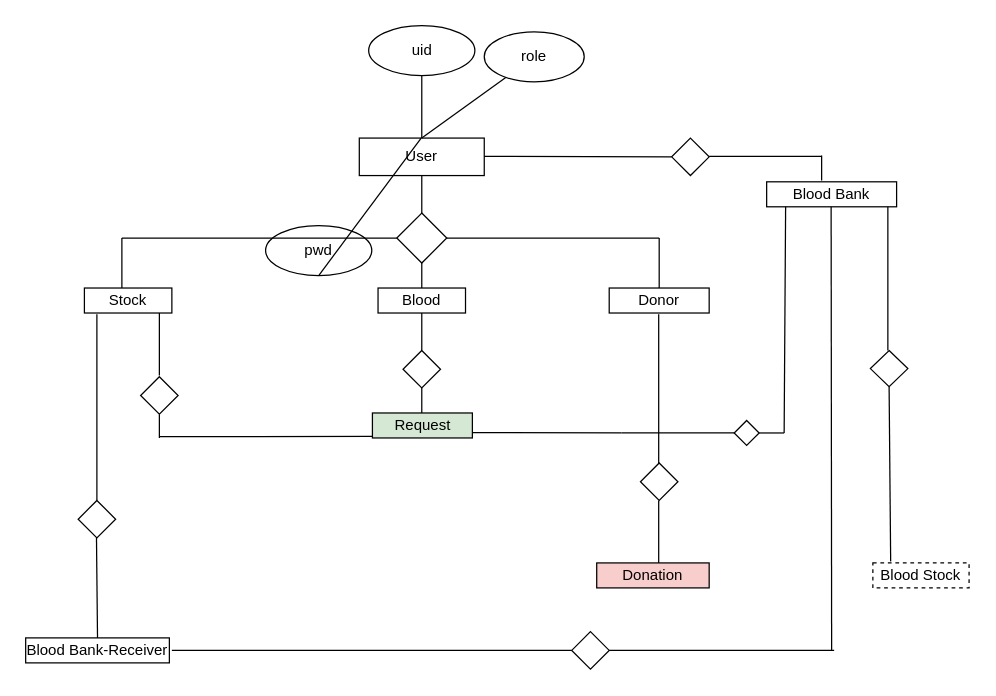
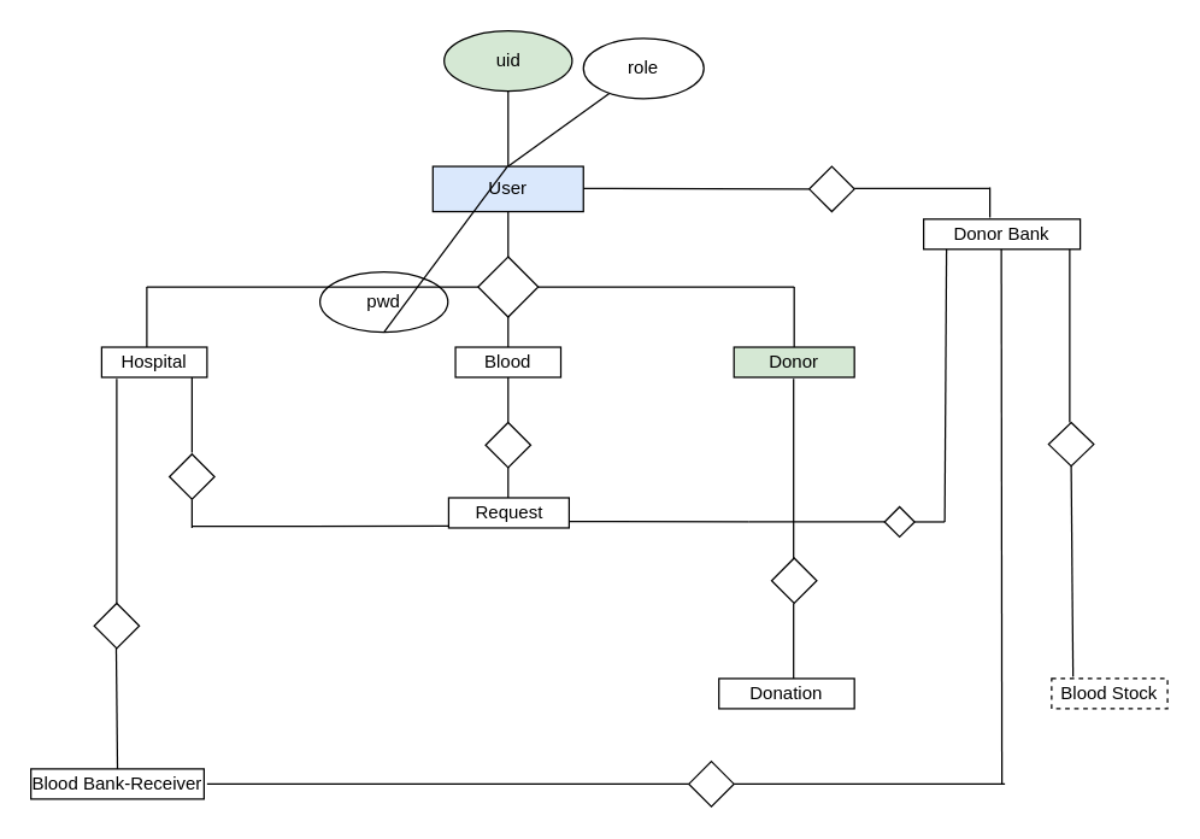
  <mxCell id="0" />
  <mxCell id="1" parent="0" />
- <mxCell id="2" value="User" style="rounded=0;whiteSpace=wrap;html=1;" parent="1" vertex="1"><mxGeometry x="287" y="110" width="100" height="30" as="geometry" /></mxCell>
+ <mxCell id="2" value="User" style="rounded=0;whiteSpace=wrap;html=1;fillColor=#dae8fc;" parent="1" vertex="1"><mxGeometry x="287" y="110" width="100" height="30" as="geometry" /></mxCell>
  <mxCell id="3" value="" style="endArrow=none;html=1;rounded=0;" parent="1" target="4" edge="1"><mxGeometry width="50" height="50" relative="1" as="geometry"><mxPoint x="337" y="110" as="sourcePoint" /><mxPoint x="387" y="60" as="targetPoint" /></mxGeometry></mxCell>
  <mxCell id="4" value="role" style="ellipse;whiteSpace=wrap;html=1;" parent="1" vertex="1"><mxGeometry x="387" y="25" width="80" height="40" as="geometry" /></mxCell>
  <mxCell id="5" value="" style="endArrow=none;html=1;rounded=0;" parent="1" edge="1"><mxGeometry width="50" height="50" relative="1" as="geometry"><mxPoint x="337" y="110" as="sourcePoint" /><mxPoint x="337" y="60" as="targetPoint" /></mxGeometry></mxCell>
- <mxCell id="6" value="uid" style="ellipse;whiteSpace=wrap;html=1;" parent="1" vertex="1"><mxGeometry x="294.5" y="20" width="85" height="40" as="geometry" /></mxCell>
+ <mxCell id="6" value="uid" style="ellipse;whiteSpace=wrap;html=1;fillColor=#d5e8d4;" parent="1" vertex="1"><mxGeometry x="294.5" y="20" width="85" height="40" as="geometry" /></mxCell>
  <mxCell id="7" value="pwd" style="ellipse;whiteSpace=wrap;html=1;" parent="1" vertex="1"><mxGeometry x="212" y="180" width="85" height="40" as="geometry" /></mxCell>
  <mxCell id="8" value="" style="endArrow=none;html=1;rounded=0;entryX=0.5;entryY=1;entryDx=0;entryDy=0;" parent="1" target="7" edge="1"><mxGeometry width="50" height="50" relative="1" as="geometry"><mxPoint x="336.5" y="110" as="sourcePoint" /><mxPoint x="336.5" y="60" as="targetPoint" /></mxGeometry></mxCell>
  <mxCell id="9" value="" style="rhombus;whiteSpace=wrap;html=1;" parent="1" vertex="1"><mxGeometry x="317" y="170" width="40" height="40" as="geometry" /></mxCell>
  <mxCell id="10" value="" style="endArrow=none;html=1;rounded=0;exitX=0.5;exitY=0;exitDx=0;exitDy=0;" parent="1" source="9" edge="1"><mxGeometry width="50" height="50" relative="1" as="geometry"><mxPoint x="377" y="200" as="sourcePoint" /><mxPoint x="337" y="140" as="targetPoint" /></mxGeometry></mxCell>
  <mxCell id="11" value="" style="endArrow=none;html=1;rounded=0;exitX=0;exitY=0.5;exitDx=0;exitDy=0;" parent="1" source="9" edge="1"><mxGeometry width="50" height="50" relative="1" as="geometry"><mxPoint x="337" y="330" as="sourcePoint" /><mxPoint x="97" y="190" as="targetPoint" /></mxGeometry></mxCell>
  <mxCell id="12" value="" style="endArrow=none;html=1;rounded=0;" parent="1" edge="1"><mxGeometry width="50" height="50" relative="1" as="geometry"><mxPoint x="97" y="230" as="sourcePoint" /><mxPoint x="97" y="190" as="targetPoint" /></mxGeometry></mxCell>
- <mxCell id="13" value="Stock" style="rounded=0;whiteSpace=wrap;html=1;" parent="1" vertex="1"><mxGeometry x="67" y="230" width="70" height="20" as="geometry" /></mxCell>
+ <mxCell id="13" value="Hospital" style="rounded=0;whiteSpace=wrap;html=1;" parent="1" vertex="1"><mxGeometry x="67" y="230" width="70" height="20" as="geometry" /></mxCell>
  <mxCell id="14" value="" style="endArrow=none;html=1;rounded=0;entryX=0.5;entryY=1;entryDx=0;entryDy=0;" parent="1" target="9" edge="1"><mxGeometry width="50" height="50" relative="1" as="geometry"><mxPoint x="337" y="230" as="sourcePoint" /><mxPoint x="337" y="220" as="targetPoint" /></mxGeometry></mxCell>
  <mxCell id="15" value="Blood" style="rounded=0;whiteSpace=wrap;html=1;" parent="1" vertex="1"><mxGeometry x="302" y="230" width="70" height="20" as="geometry" /></mxCell>
  <mxCell id="16" value="" style="endArrow=none;html=1;rounded=0;" parent="1" source="9" edge="1"><mxGeometry width="50" height="50" relative="1" as="geometry"><mxPoint x="357" y="190" as="sourcePoint" /><mxPoint x="527" y="190" as="targetPoint" /></mxGeometry></mxCell>
  <mxCell id="17" value="" style="endArrow=none;html=1;rounded=0;" parent="1" edge="1"><mxGeometry width="50" height="50" relative="1" as="geometry"><mxPoint x="527" y="230" as="sourcePoint" /><mxPoint x="527" y="190" as="targetPoint" /></mxGeometry></mxCell>
- <mxCell id="18" value="Donor" style="rounded=0;whiteSpace=wrap;html=1;" parent="1" vertex="1"><mxGeometry x="487" y="230" width="80" height="20" as="geometry" /></mxCell>
+ <mxCell id="18" value="Donor" style="rounded=0;whiteSpace=wrap;html=1;fillColor=#d5e8d4;" parent="1" vertex="1"><mxGeometry x="487" y="230" width="80" height="20" as="geometry" /></mxCell>
  <mxCell id="19" value="" style="endArrow=none;html=1;rounded=0;exitX=1;exitY=0.25;exitDx=0;exitDy=0;" parent="1" edge="1"><mxGeometry width="50" height="50" relative="1" as="geometry"><mxPoint x="387" y="124.66" as="sourcePoint" /><mxPoint x="537" y="125" as="targetPoint" /></mxGeometry></mxCell>
  <mxCell id="20" value="" style="rhombus;whiteSpace=wrap;html=1;" parent="1" vertex="1"><mxGeometry x="537" y="110" width="30" height="30" as="geometry" /></mxCell>
  <mxCell id="21" value="" style="endArrow=none;html=1;rounded=0;" parent="1" edge="1"><mxGeometry width="50" height="50" relative="1" as="geometry"><mxPoint x="567" y="124.71" as="sourcePoint" /><mxPoint x="657" y="124.71" as="targetPoint" /></mxGeometry></mxCell>
  <mxCell id="22" value="" style="endArrow=none;html=1;rounded=0;" parent="1" edge="1"><mxGeometry width="50" height="50" relative="1" as="geometry"><mxPoint x="657" y="144" as="sourcePoint" /><mxPoint x="657" y="124" as="targetPoint" /></mxGeometry></mxCell>
- <mxCell id="23" value="Blood Bank" style="rounded=0;whiteSpace=wrap;html=1;" parent="1" vertex="1"><mxGeometry x="613" y="145" width="104" height="20" as="geometry" /></mxCell>
+ <mxCell id="23" value="Donor Bank" style="rounded=0;whiteSpace=wrap;html=1;" parent="1" vertex="1"><mxGeometry x="613" y="145" width="104" height="20" as="geometry" /></mxCell>
  <mxCell id="24" value="" style="endArrow=none;html=1;rounded=0;entryX=0.5;entryY=1;entryDx=0;entryDy=0;" parent="1" target="15" edge="1"><mxGeometry width="50" height="50" relative="1" as="geometry"><mxPoint x="337" y="280" as="sourcePoint" /><mxPoint x="377" y="320" as="targetPoint" /></mxGeometry></mxCell>
  <mxCell id="25" value="" style="rhombus;whiteSpace=wrap;html=1;" parent="1" vertex="1"><mxGeometry x="322" y="280" width="30" height="30" as="geometry" /></mxCell>
  <mxCell id="26" value="" style="endArrow=none;html=1;rounded=0;" parent="1" edge="1"><mxGeometry width="50" height="50" relative="1" as="geometry"><mxPoint x="337" y="330" as="sourcePoint" /><mxPoint x="337" y="310" as="targetPoint" /></mxGeometry></mxCell>
- <mxCell id="27" value="Request" style="rounded=0;whiteSpace=wrap;html=1;fillColor=#d5e8d4;" parent="1" vertex="1"><mxGeometry x="297.5" y="330" width="80" height="20" as="geometry" /></mxCell>
+ <mxCell id="27" value="Request" style="rounded=0;whiteSpace=wrap;html=1;" parent="1" vertex="1"><mxGeometry x="297.5" y="330" width="80" height="20" as="geometry" /></mxCell>
  <mxCell id="28" value="" style="endArrow=none;html=1;rounded=0;" parent="1" edge="1"><mxGeometry width="50" height="50" relative="1" as="geometry"><mxPoint x="127" y="300" as="sourcePoint" /><mxPoint x="127" y="250" as="targetPoint" /></mxGeometry></mxCell>
  <mxCell id="29" value="" style="rhombus;whiteSpace=wrap;html=1;" parent="1" vertex="1"><mxGeometry x="112" y="301" width="30" height="30" as="geometry" /></mxCell>
  <mxCell id="30" value="" style="endArrow=none;html=1;rounded=0;" parent="1" edge="1"><mxGeometry width="50" height="50" relative="1" as="geometry"><mxPoint x="127" y="349" as="sourcePoint" /><mxPoint x="297.5" y="348.67" as="targetPoint" /></mxGeometry></mxCell>
  <mxCell id="31" value="" style="endArrow=none;html=1;rounded=0;" parent="1" edge="1"><mxGeometry width="50" height="50" relative="1" as="geometry"><mxPoint x="127" y="350" as="sourcePoint" /><mxPoint x="127" y="331" as="targetPoint" /></mxGeometry></mxCell>
  <mxCell id="32" value="" style="endArrow=none;html=1;rounded=0;" parent="1" edge="1"><mxGeometry width="50" height="50" relative="1" as="geometry"><mxPoint x="377.5" y="345.67" as="sourcePoint" /><mxPoint x="497" y="346" as="targetPoint" /></mxGeometry></mxCell>
  <mxCell id="33" value="" style="endArrow=none;html=1;rounded=0;" parent="1" edge="1"><mxGeometry width="50" height="50" relative="1" as="geometry"><mxPoint x="526.6" y="370" as="sourcePoint" /><mxPoint x="526.6" y="251" as="targetPoint" /></mxGeometry></mxCell>
  <mxCell id="34" value="" style="rhombus;whiteSpace=wrap;html=1;" parent="1" vertex="1"><mxGeometry x="512" y="370" width="30" height="30" as="geometry" /></mxCell>
  <mxCell id="35" value="" style="endArrow=none;html=1;rounded=0;" parent="1" edge="1"><mxGeometry width="50" height="50" relative="1" as="geometry"><mxPoint x="526.6" y="450" as="sourcePoint" /><mxPoint x="526.6" y="400" as="targetPoint" /></mxGeometry></mxCell>
- <mxCell id="36" value="Donation" style="rounded=0;whiteSpace=wrap;html=1;fillColor=#f8cecc;" parent="1" vertex="1"><mxGeometry x="477" y="450" width="90" height="20" as="geometry" /></mxCell>
+ <mxCell id="36" value="Donation" style="rounded=0;whiteSpace=wrap;html=1;" parent="1" vertex="1"><mxGeometry x="477" y="450" width="90" height="20" as="geometry" /></mxCell>
  <mxCell id="37" value="" style="endArrow=none;html=1;rounded=0;entryX=0.146;entryY=0.994;entryDx=0;entryDy=0;entryPerimeter=0;" parent="1" target="23" edge="1"><mxGeometry width="50" height="50" relative="1" as="geometry"><mxPoint x="627" y="346" as="sourcePoint" /><mxPoint x="627" y="170" as="targetPoint" /></mxGeometry></mxCell>
  <mxCell id="38" value="" style="endArrow=none;html=1;rounded=0;" parent="1" edge="1"><mxGeometry width="50" height="50" relative="1" as="geometry"><mxPoint x="607" y="346" as="sourcePoint" /><mxPoint x="627" y="346" as="targetPoint" /></mxGeometry></mxCell>
  <mxCell id="39" value="" style="rhombus;whiteSpace=wrap;html=1;" parent="1" vertex="1"><mxGeometry x="587" y="336" width="20" height="20" as="geometry" /></mxCell>
  <mxCell id="40" value="" style="endArrow=none;html=1;rounded=0;" parent="1" edge="1"><mxGeometry width="50" height="50" relative="1" as="geometry"><mxPoint x="497" y="346" as="sourcePoint" /><mxPoint x="587" y="346" as="targetPoint" /></mxGeometry></mxCell>
  <mxCell id="41" value="" style="endArrow=none;html=1;rounded=0;" parent="1" edge="1"><mxGeometry width="50" height="50" relative="1" as="geometry"><mxPoint x="710" y="280" as="sourcePoint" /><mxPoint x="710" y="165" as="targetPoint" /></mxGeometry></mxCell>
  <mxCell id="42" value="" style="rhombus;whiteSpace=wrap;html=1;" parent="1" vertex="1"><mxGeometry x="696" y="280" width="30" height="29" as="geometry" /></mxCell>
  <mxCell id="43" value="" style="endArrow=none;html=1;rounded=0;exitX=0.185;exitY=-0.062;exitDx=0;exitDy=0;entryX=0.5;entryY=1;entryDx=0;entryDy=0;exitPerimeter=0;" parent="1" source="44" target="42" edge="1"><mxGeometry width="50" height="50" relative="1" as="geometry"><mxPoint x="705" y="450" as="sourcePoint" /><mxPoint x="718" y="309" as="targetPoint" /></mxGeometry></mxCell>
  <mxCell id="44" value="Blood Stock" style="rounded=0;whiteSpace=wrap;html=1;dashed=1;" parent="1" vertex="1"><mxGeometry x="698" y="450" width="77" height="20" as="geometry" /></mxCell>
  <mxCell id="45" value="" style="endArrow=none;html=1;rounded=0;" parent="1" edge="1"><mxGeometry width="50" height="50" relative="1" as="geometry"><mxPoint x="77" y="400" as="sourcePoint" /><mxPoint x="77" y="251" as="targetPoint" /></mxGeometry></mxCell>
  <mxCell id="46" value="" style="rhombus;whiteSpace=wrap;html=1;" parent="1" vertex="1"><mxGeometry x="62" y="400" width="30" height="30" as="geometry" /></mxCell>
  <mxCell id="47" value="" style="endArrow=none;html=1;rounded=0;exitX=0.5;exitY=0;exitDx=0;exitDy=0;" parent="1" source="48" edge="1"><mxGeometry width="50" height="50" relative="1" as="geometry"><mxPoint x="76.67" y="480" as="sourcePoint" /><mxPoint x="76.67" y="430" as="targetPoint" /></mxGeometry></mxCell>
  <mxCell id="48" value="Blood Bank-Receiver" style="rounded=0;whiteSpace=wrap;html=1;" parent="1" vertex="1"><mxGeometry x="20" y="510" width="115" height="20" as="geometry" /></mxCell>
  <mxCell id="49" value="" style="endArrow=none;html=1;rounded=0;" parent="1" edge="1"><mxGeometry width="50" height="50" relative="1" as="geometry"><mxPoint x="665" y="520" as="sourcePoint" /><mxPoint x="664.6" y="165" as="targetPoint" /></mxGeometry></mxCell>
  <mxCell id="50" value="" style="endArrow=none;html=1;rounded=0;" parent="1" edge="1"><mxGeometry width="50" height="50" relative="1" as="geometry"><mxPoint x="137" y="520" as="sourcePoint" /><mxPoint x="457" y="520" as="targetPoint" /></mxGeometry></mxCell>
  <mxCell id="51" value="" style="rhombus;whiteSpace=wrap;html=1;" parent="1" vertex="1"><mxGeometry x="457" y="505" width="30" height="30" as="geometry" /></mxCell>
  <mxCell id="52" value="" style="endArrow=none;html=1;rounded=0;exitX=1;exitY=0.5;exitDx=0;exitDy=0;" parent="1" source="51" edge="1"><mxGeometry width="50" height="50" relative="1" as="geometry"><mxPoint x="497" y="520" as="sourcePoint" /><mxPoint x="667" y="520" as="targetPoint" /></mxGeometry></mxCell>
